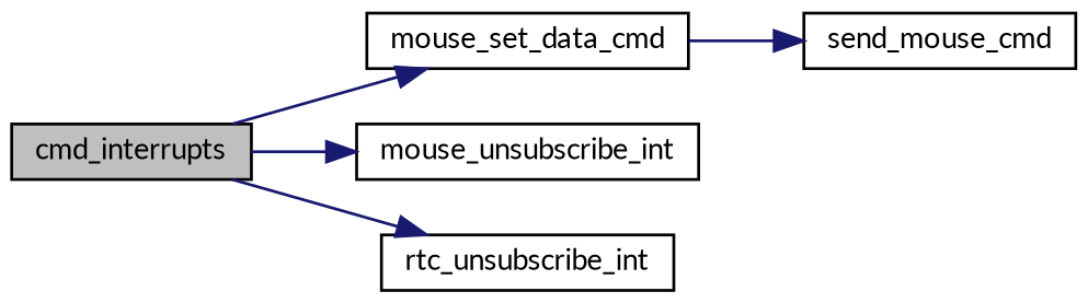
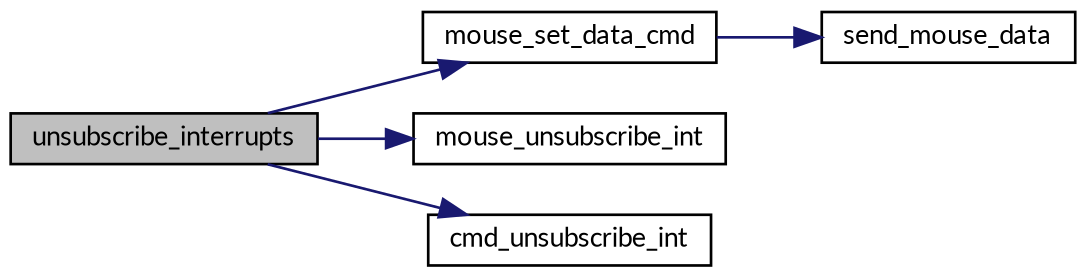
  digraph {
    fontname=Lato
    rankdir=LR
    node [color=black fillcolor=white fontname=Lato fontsize=10 shape=record style=filled]
    edge [color=midnightblue fontname=Lato fontsize=10 labelfontname=Helvetica labelfontsize=10 style=solid]
-   n1 [fillcolor=grey75 fontcolor=black height=0.2 label=cmd_interrupts width=0.4]
+   n1 [fillcolor=grey75 fontcolor=black height=0.2 label=unsubscribe_interrupts width=0.4]
    n2 [height=0.2 label=mouse_set_data_cmd width=0.4]
    n3 [height=0.2 label=mouse_unsubscribe_int width=0.4]
-   n4 [height=0.2 label=rtc_unsubscribe_int width=0.4]
-   n5 [height=0.2 label=send_mouse_cmd width=0.4]
+   n4 [height=0.2 label=cmd_unsubscribe_int width=0.4]
+   n5 [height=0.2 label=send_mouse_data width=0.4]
    n1 -> n2
    n1 -> n3
    n1 -> n4
    n2 -> n5
  }
